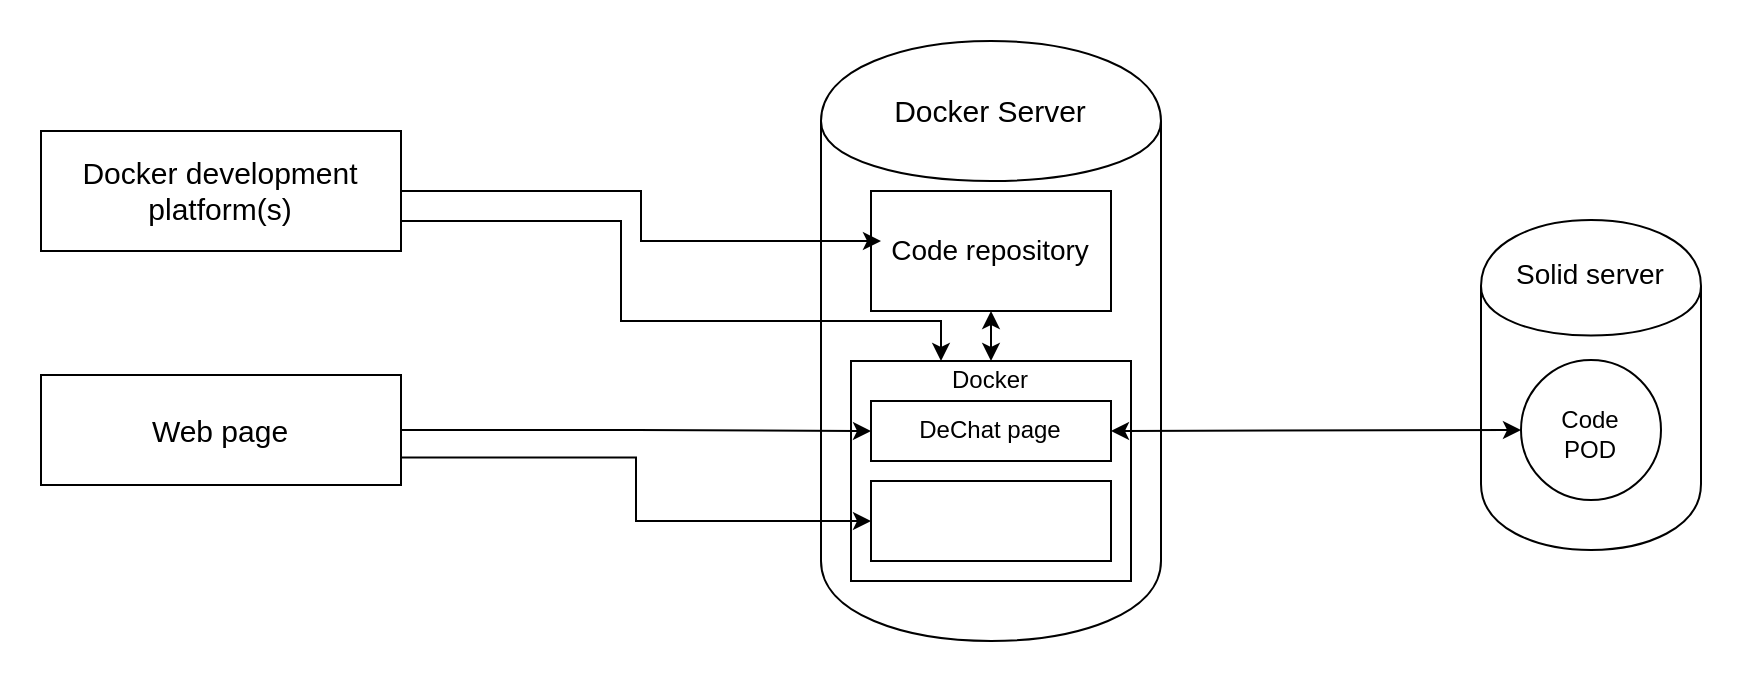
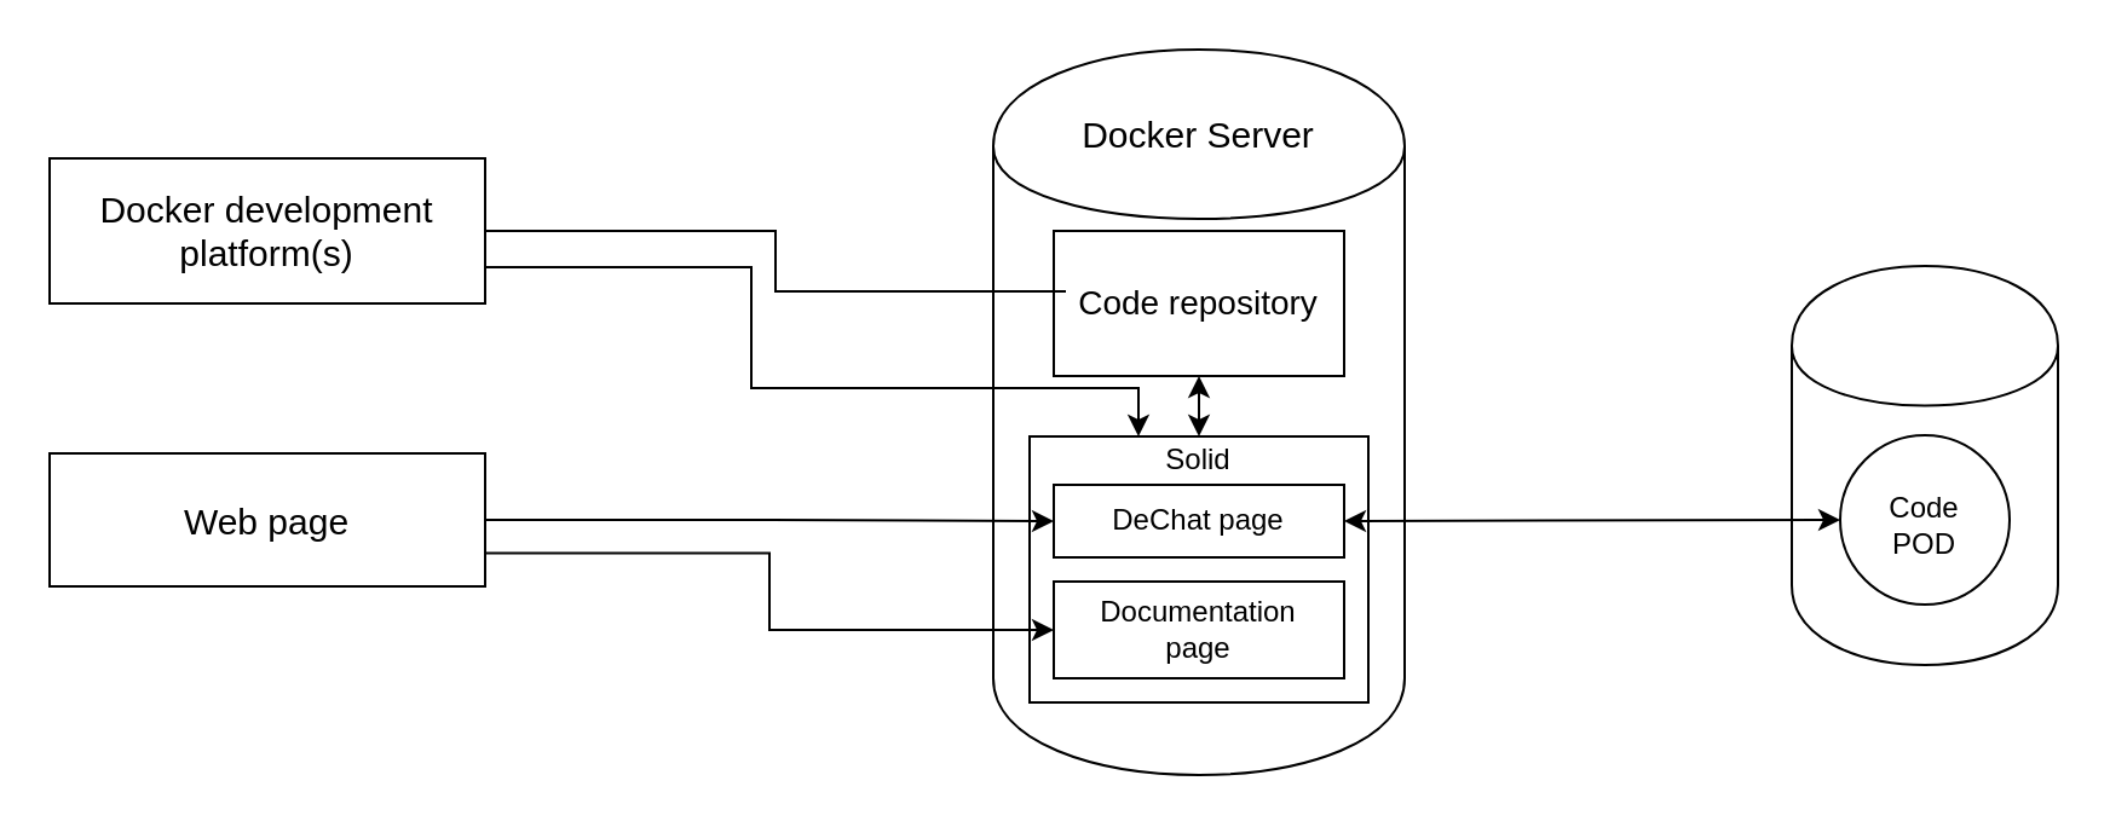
  <mxCell id="0" />
  <mxCell id="1" parent="0" />
  <mxCell id="2" value="" style="rounded=0;whiteSpace=wrap;html=1;" vertex="1" parent="1"><mxGeometry x="20" y="65" width="180" height="60" as="geometry" /></mxCell>
  <mxCell id="3" value="&lt;font style=&quot;font-size: 15px&quot;&gt;Docker development platform(s)&lt;/font&gt;" style="text;html=1;strokeColor=none;fillColor=none;align=center;verticalAlign=middle;whiteSpace=wrap;rounded=0;" vertex="1" parent="1"><mxGeometry x="20" y="85" width="180" height="20" as="geometry" /></mxCell>
  <mxCell id="4" value="" style="shape=cylinder;whiteSpace=wrap;html=1;boundedLbl=1;backgroundOutline=1;" vertex="1" parent="1"><mxGeometry x="410" y="20" width="170" height="300" as="geometry" /></mxCell>
  <mxCell id="5" value="&lt;font style=&quot;font-size: 15px&quot;&gt;Docker Server&lt;/font&gt;" style="text;html=1;strokeColor=none;fillColor=none;align=center;verticalAlign=middle;whiteSpace=wrap;rounded=0;" vertex="1" parent="1"><mxGeometry x="440" y="45" width="110" height="20" as="geometry" /></mxCell>
  <mxCell id="6" value="" style="rounded=0;whiteSpace=wrap;html=1;" vertex="1" parent="1"><mxGeometry x="425" y="180" width="140" height="110" as="geometry" /></mxCell>
- <mxCell id="7" value="&lt;div&gt;Docker&lt;/div&gt;" style="text;html=1;strokeColor=none;fillColor=none;align=center;verticalAlign=middle;whiteSpace=wrap;rounded=0;" vertex="1" parent="1"><mxGeometry x="445" y="180" width="100" height="20" as="geometry" /></mxCell>
+ <mxCell id="7" value="&lt;div&gt;Solid&lt;/div&gt;" style="text;html=1;strokeColor=none;fillColor=none;align=center;verticalAlign=middle;whiteSpace=wrap;rounded=0;" vertex="1" parent="1"><mxGeometry x="445" y="180" width="100" height="20" as="geometry" /></mxCell>
  <mxCell id="8" value="" style="rounded=0;whiteSpace=wrap;html=1;" vertex="1" parent="1"><mxGeometry x="435" y="200" width="120" height="30" as="geometry" /></mxCell>
  <mxCell id="9" value="DeChat page" style="text;html=1;strokeColor=none;fillColor=none;align=center;verticalAlign=middle;whiteSpace=wrap;rounded=0;" vertex="1" parent="1"><mxGeometry x="440" y="205" width="110" height="20" as="geometry" /></mxCell>
  <mxCell id="10" value="" style="rounded=0;whiteSpace=wrap;html=1;" vertex="1" parent="1"><mxGeometry x="435" y="240" width="120" height="40" as="geometry" /></mxCell>
+ <mxCell id="11" value="&lt;div&gt;Documentation&lt;/div&gt;&lt;div&gt;page&lt;br&gt;&lt;/div&gt;" style="text;html=1;strokeColor=none;fillColor=none;align=center;verticalAlign=middle;whiteSpace=wrap;rounded=0;" vertex="1" parent="1"><mxGeometry x="445" y="245" width="100" height="30" as="geometry" /></mxCell>
  <mxCell id="12" value="" style="rounded=0;whiteSpace=wrap;html=1;" vertex="1" parent="1"><mxGeometry x="435" y="95" width="120" height="60" as="geometry" /></mxCell>
  <mxCell id="13" value="&lt;font style=&quot;font-size: 14px&quot;&gt;Code repository&lt;/font&gt;" style="text;html=1;strokeColor=none;fillColor=none;align=center;verticalAlign=middle;whiteSpace=wrap;rounded=0;" vertex="1" parent="1"><mxGeometry x="440" y="115" width="110" height="20" as="geometry" /></mxCell>
  <mxCell id="14" style="edgeStyle=orthogonalEdgeStyle;rounded=0;orthogonalLoop=1;jettySize=auto;html=1;entryX=0;entryY=0.5;entryDx=0;entryDy=0;" edge="1" parent="1" source="16" target="8"><mxGeometry relative="1" as="geometry" /></mxCell>
  <mxCell id="15" style="edgeStyle=orthogonalEdgeStyle;rounded=0;orthogonalLoop=1;jettySize=auto;html=1;exitX=1;exitY=0.75;exitDx=0;exitDy=0;entryX=0;entryY=0.5;entryDx=0;entryDy=0;" edge="1" parent="1" source="16" target="10"><mxGeometry relative="1" as="geometry" /></mxCell>
  <mxCell id="16" value="" style="rounded=0;whiteSpace=wrap;html=1;" vertex="1" parent="1"><mxGeometry x="20" y="187" width="180" height="55" as="geometry" /></mxCell>
  <mxCell id="17" value="&lt;font style=&quot;font-size: 15px&quot;&gt;Web page&lt;/font&gt;" style="text;html=1;strokeColor=none;fillColor=none;align=center;verticalAlign=middle;whiteSpace=wrap;rounded=0;" vertex="1" parent="1"><mxGeometry x="35" y="204.5" width="150" height="20" as="geometry" /></mxCell>
- <mxCell id="18" style="edgeStyle=orthogonalEdgeStyle;rounded=0;orthogonalLoop=1;jettySize=auto;html=1;entryX=0;entryY=0.25;entryDx=0;entryDy=0;" edge="1" parent="1" source="3" target="13"><mxGeometry relative="1" as="geometry" /></mxCell>
+ <mxCell id="18" style="edgeStyle=orthogonalEdgeStyle;rounded=0;orthogonalLoop=1;jettySize=auto;html=1;entryX=0;entryY=0.25;entryDx=0;entryDy=0;endArrow=none;" edge="1" parent="1" source="3" target="13"><mxGeometry relative="1" as="geometry" /></mxCell>
  <mxCell id="19" style="edgeStyle=orthogonalEdgeStyle;rounded=0;orthogonalLoop=1;jettySize=auto;html=1;exitX=1;exitY=0.75;exitDx=0;exitDy=0;entryX=0.25;entryY=0;entryDx=0;entryDy=0;" edge="1" parent="1" source="2" target="7"><mxGeometry relative="1" as="geometry"><Array as="points"><mxPoint x="310" y="110" /><mxPoint x="310" y="160" /><mxPoint x="470" y="160" /></Array></mxGeometry></mxCell>
  <mxCell id="20" value="" style="endArrow=classic;startArrow=classic;html=1;entryX=0.5;entryY=1;entryDx=0;entryDy=0;exitX=0.5;exitY=0;exitDx=0;exitDy=0;" edge="1" parent="1" source="7" target="12"><mxGeometry width="50" height="50" relative="1" as="geometry"><mxPoint x="60" y="390" as="sourcePoint" /><mxPoint x="110" y="340" as="targetPoint" /></mxGeometry></mxCell>
  <mxCell id="21" value="" style="shape=cylinder;whiteSpace=wrap;html=1;boundedLbl=1;backgroundOutline=1;" vertex="1" parent="1"><mxGeometry x="740" y="109.5" width="110" height="165" as="geometry" /></mxCell>
- <mxCell id="22" value="&lt;font style=&quot;font-size: 14px&quot;&gt;Solid server&lt;/font&gt;" style="text;html=1;strokeColor=none;fillColor=none;align=center;verticalAlign=middle;whiteSpace=wrap;rounded=0;" vertex="1" parent="1"><mxGeometry x="750" y="126.5" width="90" height="20" as="geometry" /></mxCell>
  <mxCell id="23" value="" style="ellipse;whiteSpace=wrap;html=1;aspect=fixed;" vertex="1" parent="1"><mxGeometry x="760" y="179.5" width="70" height="70" as="geometry" /></mxCell>
  <mxCell id="24" value="Code POD" style="text;html=1;strokeColor=none;fillColor=none;align=center;verticalAlign=middle;whiteSpace=wrap;rounded=0;" vertex="1" parent="1"><mxGeometry x="775" y="201.5" width="40" height="30" as="geometry" /></mxCell>
  <mxCell id="25" value="" style="endArrow=classic;startArrow=classic;html=1;entryX=0;entryY=0.5;entryDx=0;entryDy=0;exitX=1;exitY=0.5;exitDx=0;exitDy=0;" edge="1" parent="1" source="8" target="23"><mxGeometry width="50" height="50" relative="1" as="geometry"><mxPoint x="50" y="390" as="sourcePoint" /><mxPoint x="100" y="340" as="targetPoint" /></mxGeometry></mxCell>
